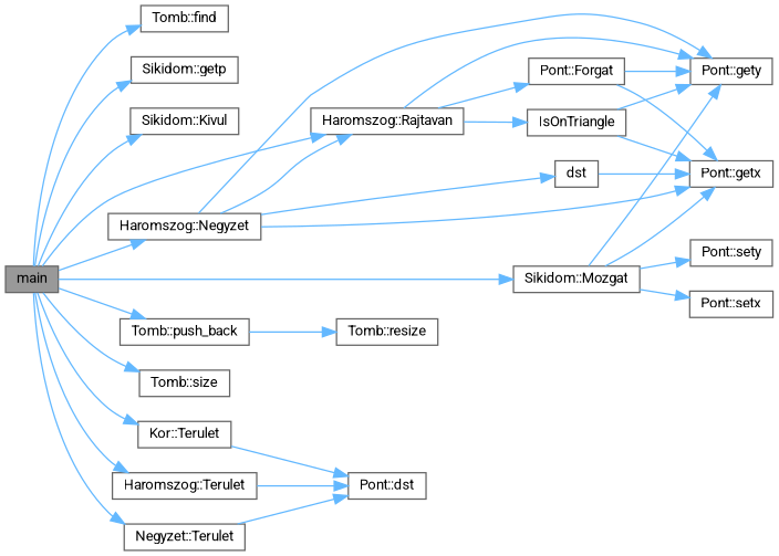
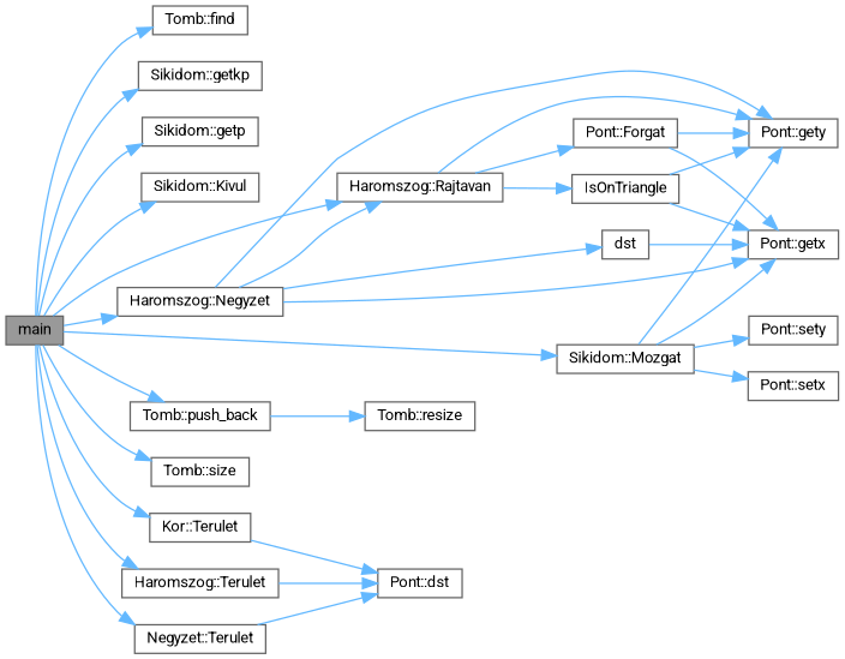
  digraph {
    fontname=Roboto
    rankdir=LR
    node [color=grey40 fillcolor=white fontname=Roboto fontsize=10 shape=box style=filled]
    edge [color=steelblue1 fontname=Roboto fontsize=10 labelfontname=Helvetica labelfontsize=10 style=solid]
    n1 [color=gray40 fillcolor=grey60 fontcolor=black height=0.2 label=main width=0.4]
    n2 [height=0.2 label="Tomb::find" width=0.4]
+   n3 [height=0.2 label="Sikidom::getkp" width=0.4]
    n4 [height=0.2 label="Sikidom::getp" width=0.4]
    n5 [height=0.2 label="Sikidom::Kivul" width=0.4]
    n6 [height=0.2 label="Haromszog::Negyzet" width=0.4]
    n7 [height=0.2 label="Haromszog::Rajtavan" width=0.4]
    n8 [height=0.2 label="Sikidom::Mozgat" width=0.4]
    n9 [height=0.2 label="Tomb::push_back" width=0.4]
    n10 [height=0.2 label="Tomb::size" width=0.4]
    n11 [height=0.2 label="Kor::Terulet" width=0.4]
    n12 [height=0.2 label="Haromszog::Terulet" width=0.4]
    n13 [height=0.2 label="Negyzet::Terulet" width=0.4]
    n14 [height=0.2 label=dst width=0.4]
    n15 [height=0.2 label="Pont::getx" width=0.4]
    n16 [height=0.2 label="Pont::gety" width=0.4]
    n17 [height=0.2 label="Pont::Forgat" width=0.4]
    n18 [height=0.2 label=IsOnTriangle width=0.4]
    n19 [height=0.2 label="Pont::setx" width=0.4]
    n20 [height=0.2 label="Pont::sety" width=0.4]
    n21 [height=0.2 label="Tomb::resize" width=0.4]
    n22 [height=0.2 label="Pont::dst" width=0.4]
    n1 -> n2
+   n1 -> n3
    n1 -> n4
    n1 -> n5
    n1 -> n6
    n1 -> n7
    n1 -> n8
    n1 -> n9
    n1 -> n10
    n1 -> n11
    n1 -> n12
    n1 -> n13
    n6 -> n7
    n6 -> n14
    n6 -> n15
    n6 -> n16
    n7 -> n16
    n7 -> n17
    n7 -> n18
    n8 -> n15
    n8 -> n16
    n8 -> n19
    n8 -> n20
    n9 -> n21
    n11 -> n22
    n12 -> n22
    n13 -> n22
    n14 -> n15
    n17 -> n15
    n17 -> n16
    n18 -> n15
    n18 -> n16
  }
